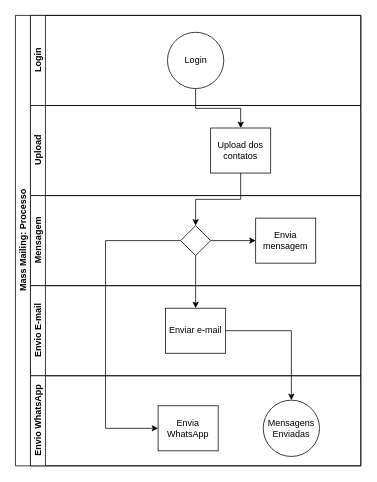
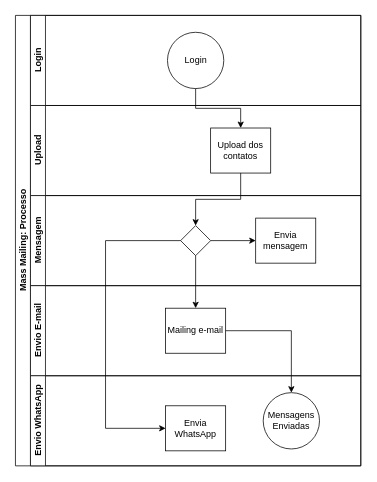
  <mxCell id="0" />
  <mxCell id="1" parent="0" />
  <mxCell id="2" value="Mass Mailing: Processo" style="swimlane;html=1;childLayout=stackLayout;resizeParent=1;resizeParentMax=0;horizontal=0;startSize=20;horizontalStack=0;" parent="1" vertex="1"><mxGeometry x="20" y="20" width="460" height="600" as="geometry" /></mxCell>
  <mxCell id="3" value="Login" style="swimlane;html=1;startSize=20;horizontal=0;" parent="2" vertex="1"><mxGeometry x="20" width="440" height="120" as="geometry"><mxRectangle x="20" width="440" height="20" as="alternateBounds" /></mxGeometry></mxCell>
  <mxCell id="4" value="Login" style="ellipse;whiteSpace=wrap;html=1;" parent="3" vertex="1"><mxGeometry x="182.5" y="22.5" width="75" height="75" as="geometry" /></mxCell>
  <mxCell id="5" value="Upload" style="swimlane;html=1;startSize=20;horizontal=0;" vertex="1" parent="2"><mxGeometry x="20" y="120" width="440" height="120" as="geometry"><mxRectangle x="20" y="120" width="440" height="20" as="alternateBounds" /></mxGeometry></mxCell>
  <mxCell id="6" value="Upload dos contatos" style="rounded=0;whiteSpace=wrap;html=1;fontFamily=Helvetica;fontSize=12;fontColor=#000000;align=center;" vertex="1" parent="5"><mxGeometry x="240" y="30" width="80" height="60" as="geometry" /></mxCell>
  <mxCell id="7" value="Mensagem" style="swimlane;html=1;startSize=20;horizontal=0;" parent="2" vertex="1"><mxGeometry x="20" y="240" width="440" height="120" as="geometry"><mxRectangle x="20" y="240" width="440" height="20" as="alternateBounds" /></mxGeometry></mxCell>
  <mxCell id="8" value="Envia mensagem" style="rounded=0;whiteSpace=wrap;html=1;fontFamily=Helvetica;fontSize=12;fontColor=#000000;align=center;" parent="7" vertex="1"><mxGeometry x="300" y="30" width="80" height="60" as="geometry" /></mxCell>
  <mxCell id="9" value="" style="edgeStyle=orthogonalEdgeStyle;rounded=0;orthogonalLoop=1;jettySize=auto;html=1;" edge="1" parent="7" source="10" target="8"><mxGeometry relative="1" as="geometry" /></mxCell>
  <mxCell id="10" value="" style="rhombus;whiteSpace=wrap;html=1;fontFamily=Helvetica;fontSize=12;fontColor=#000000;align=center;" vertex="1" parent="7"><mxGeometry x="200" y="40" width="40" height="40" as="geometry" /></mxCell>
  <mxCell id="11" value="Envio E-mail" style="swimlane;html=1;startSize=20;horizontal=0;" vertex="1" parent="2"><mxGeometry x="20" y="360" width="440" height="120" as="geometry"><mxRectangle x="20" y="360" width="440" height="20" as="alternateBounds" /></mxGeometry></mxCell>
- <mxCell id="12" value="Enviar e-mail" style="rounded=0;whiteSpace=wrap;html=1;fontFamily=Helvetica;fontSize=12;fontColor=#000000;align=center;" vertex="1" parent="11"><mxGeometry x="180" y="30" width="80" height="60" as="geometry" /></mxCell>
+ <mxCell id="12" value="Mailing e-mail" style="rounded=0;whiteSpace=wrap;html=1;fontFamily=Helvetica;fontSize=12;fontColor=#000000;align=center;" vertex="1" parent="11"><mxGeometry x="180" y="30" width="80" height="60" as="geometry" /></mxCell>
  <mxCell id="13" value="Envio WhatsApp" style="swimlane;html=1;startSize=20;horizontal=0;" parent="2" vertex="1"><mxGeometry x="20" y="480" width="440" height="120" as="geometry"><mxRectangle x="20" y="480" width="440" height="20" as="alternateBounds" /></mxGeometry></mxCell>
- <mxCell id="14" value="Envia WhatsApp" style="whiteSpace=wrap;html=1;" vertex="1" parent="13"><mxGeometry x="170" y="40" width="80" height="60" as="geometry" /></mxCell>
- <mxCell id="15" value="Mensagens Enviadas" style="ellipse;whiteSpace=wrap;html=1;rounded=0;" vertex="1" parent="13"><mxGeometry x="310" y="32.5" width="75" height="75" as="geometry" /></mxCell>
+ <mxCell id="14" value="Envia WhatsApp" style="whiteSpace=wrap;html=1;" vertex="1" parent="13"><mxGeometry x="180" y="40" width="80" height="60" as="geometry" /></mxCell>
+ <mxCell id="15" value="Mensagens Enviadas" style="ellipse;whiteSpace=wrap;html=1;rounded=0;" vertex="1" parent="13"><mxGeometry x="310" y="22.5" width="75" height="75" as="geometry" /></mxCell>
  <mxCell id="16" value="" style="edgeStyle=orthogonalEdgeStyle;rounded=0;orthogonalLoop=1;jettySize=auto;html=1;" edge="1" parent="2" source="4" target="6"><mxGeometry relative="1" as="geometry" /></mxCell>
  <mxCell id="17" value="" style="edgeStyle=orthogonalEdgeStyle;rounded=0;orthogonalLoop=1;jettySize=auto;html=1;endArrow=classic;endFill=1;" edge="1" parent="2" source="6" target="10"><mxGeometry relative="1" as="geometry" /></mxCell>
  <mxCell id="18" value="" style="edgeStyle=orthogonalEdgeStyle;rounded=0;orthogonalLoop=1;jettySize=auto;html=1;" edge="1" parent="2" source="12" target="15"><mxGeometry relative="1" as="geometry" /></mxCell>
  <mxCell id="19" value="" style="edgeStyle=orthogonalEdgeStyle;rounded=0;orthogonalLoop=1;jettySize=auto;html=1;" edge="1" parent="2" source="10" target="12"><mxGeometry relative="1" as="geometry" /></mxCell>
  <mxCell id="20" style="edgeStyle=orthogonalEdgeStyle;rounded=0;orthogonalLoop=1;jettySize=auto;html=1;entryX=0;entryY=0.5;entryDx=0;entryDy=0;" edge="1" parent="2" source="10" target="14"><mxGeometry relative="1" as="geometry"><mxPoint x="140" y="470" as="targetPoint" /><Array as="points"><mxPoint x="120" y="300" /><mxPoint x="120" y="550" /></Array></mxGeometry></mxCell>
